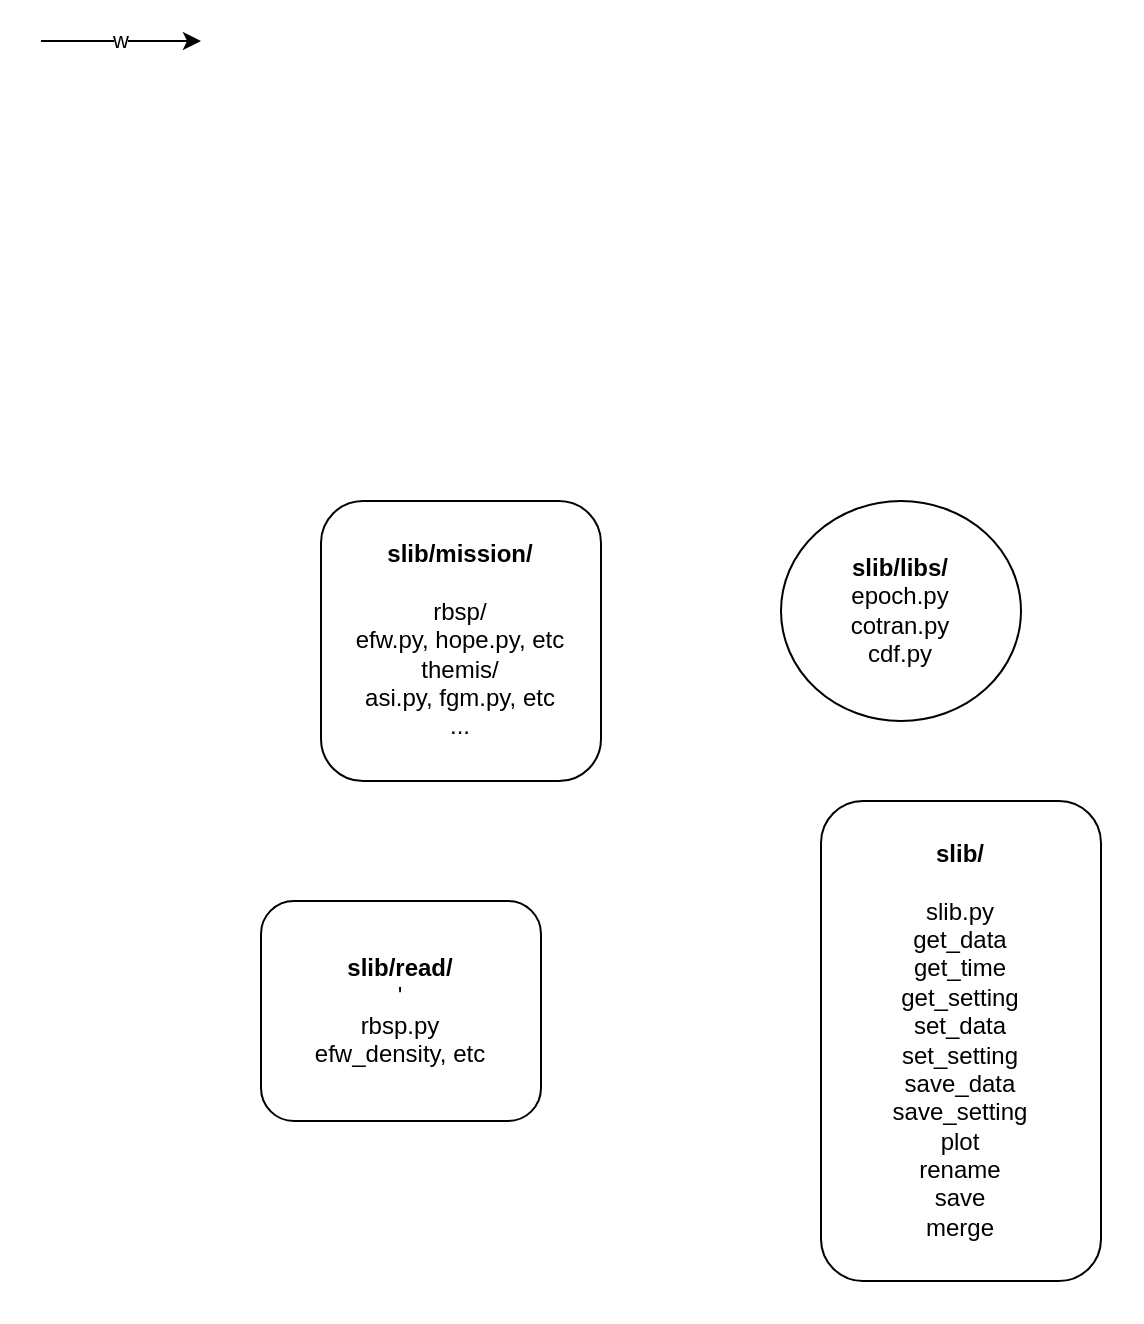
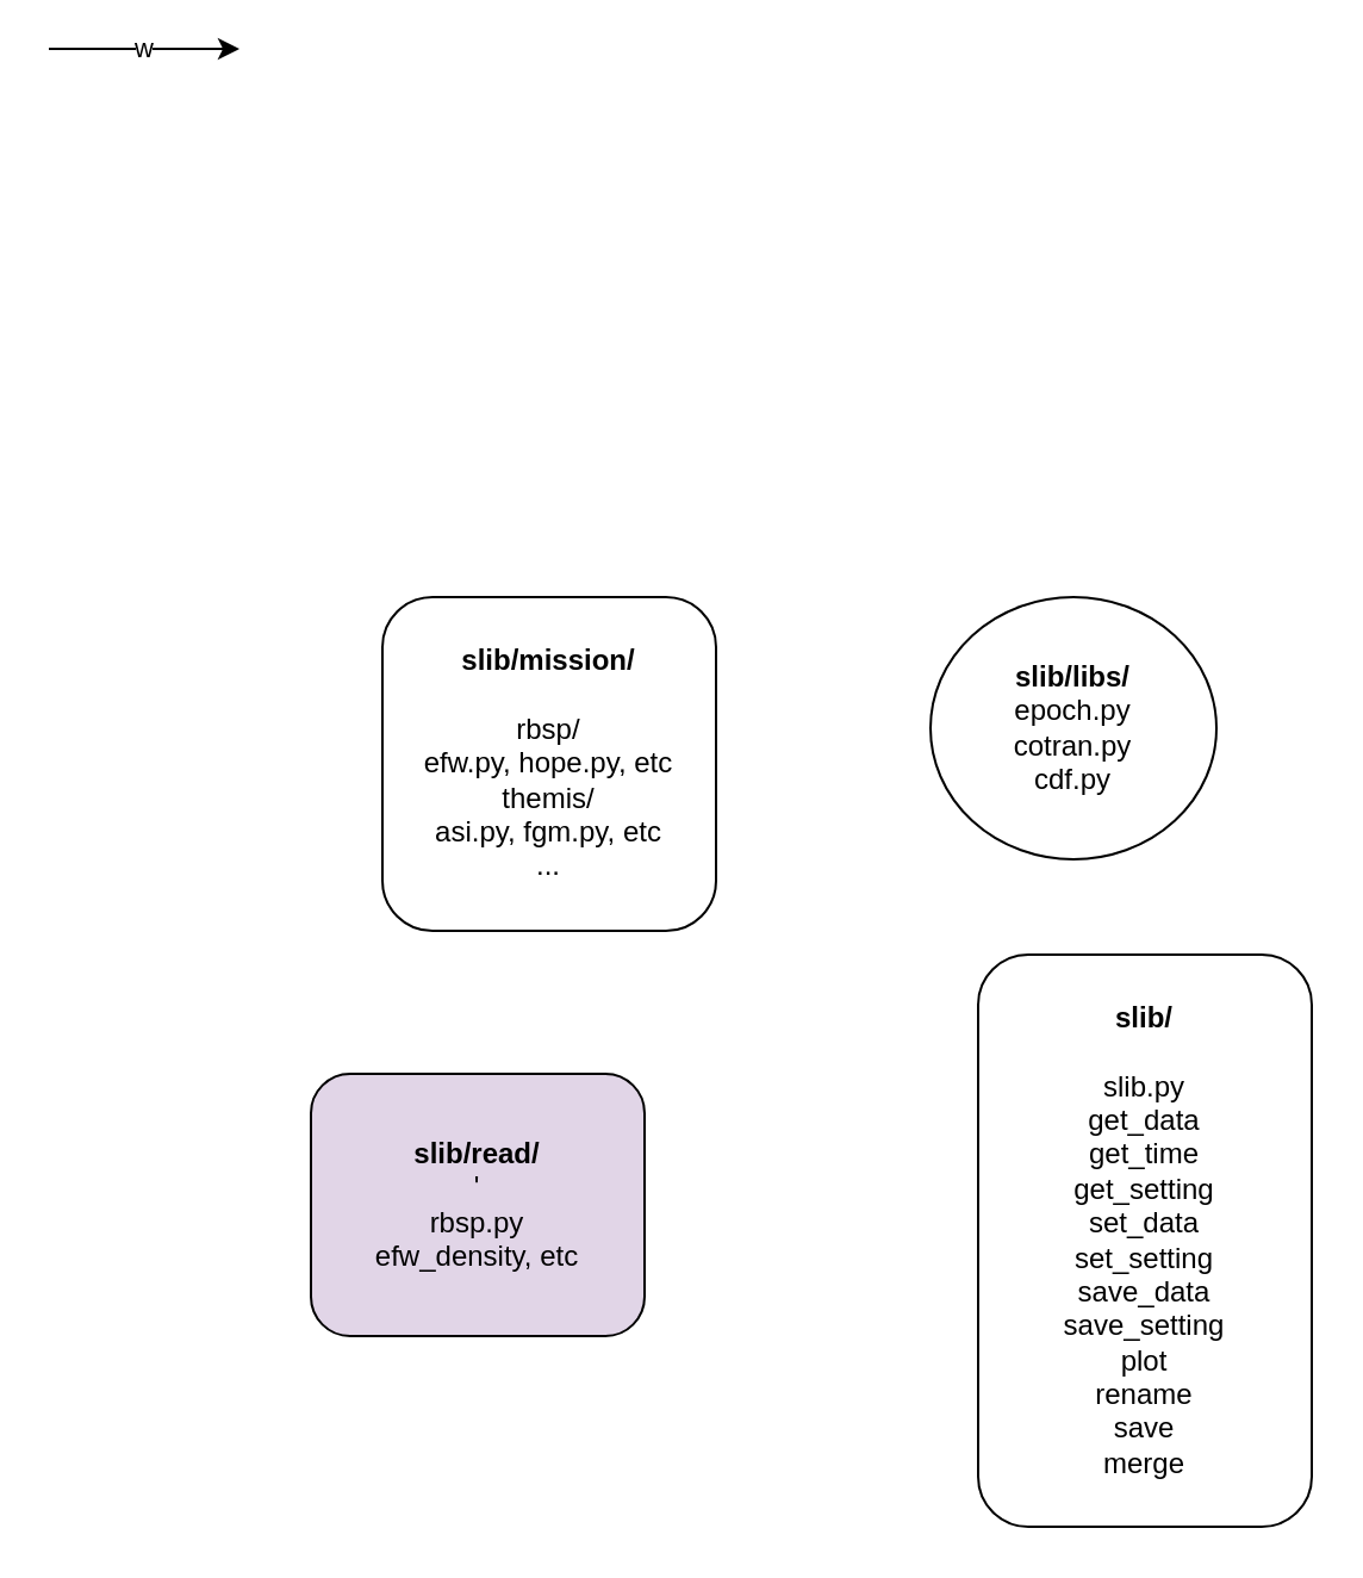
  <mxCell id="0" />
  <mxCell id="1" parent="0" />
  <mxCell id="2" value="&lt;b&gt;slib/&lt;br&gt;&lt;/b&gt;&lt;br&gt;slib.py&lt;br&gt;get_data&lt;br&gt;get_time&lt;br&gt;get_setting&lt;br&gt;set_data&lt;br&gt;set_setting&lt;br&gt;save_data&lt;br&gt;save_setting&lt;br&gt;plot&lt;br&gt;rename&lt;br&gt;save&lt;br&gt;merge" style="rounded=1;whiteSpace=wrap;html=1;" parent="1" vertex="1"><mxGeometry x="410" y="400" width="140" height="240" as="geometry" /></mxCell>
  <mxCell id="3" value="&lt;b&gt;slib/mission/&lt;br&gt;&lt;/b&gt;&lt;br&gt;rbsp/&lt;br&gt;efw.py, hope.py, etc&lt;br&gt;themis/&lt;br&gt;asi.py, fgm.py, etc&lt;br&gt;..." style="rounded=1;whiteSpace=wrap;html=1;" parent="1" vertex="1"><mxGeometry x="160" y="250" width="140" height="140" as="geometry" /></mxCell>
- <mxCell id="4" value="&lt;b&gt;slib/read/&lt;br&gt;&lt;/b&gt;'&lt;br&gt;rbsp.py&lt;br&gt;efw_density, etc" style="rounded=1;whiteSpace=wrap;html=1;" parent="1" vertex="1"><mxGeometry x="130" y="450" width="140" height="110" as="geometry" /></mxCell>
+ <mxCell id="4" value="&lt;b&gt;slib/read/&lt;br&gt;&lt;/b&gt;'&lt;br&gt;rbsp.py&lt;br&gt;efw_density, etc" style="rounded=1;whiteSpace=wrap;html=1;fillColor=#e1d5e7;" parent="1" vertex="1"><mxGeometry x="130" y="450" width="140" height="110" as="geometry" /></mxCell>
  <mxCell id="5" value="&lt;b&gt;slib/libs/&lt;br&gt;&lt;/b&gt;epoch.py&lt;br&gt;cotran.py&lt;br&gt;cdf.py" style="ellipse;whiteSpace=wrap;html=1;" parent="1" vertex="1"><mxGeometry x="390" y="250" width="120" height="110" as="geometry" /></mxCell>
  <mxCell id="6" value="w" style="edgeStyle=none;orthogonalLoop=1;jettySize=auto;html=1;rounded=0;" edge="1" parent="1"><mxGeometry width="80" relative="1" as="geometry"><mxPoint x="20" y="20" as="sourcePoint" /><mxPoint x="100" y="20" as="targetPoint" /><Array as="points" /></mxGeometry></mxCell>
